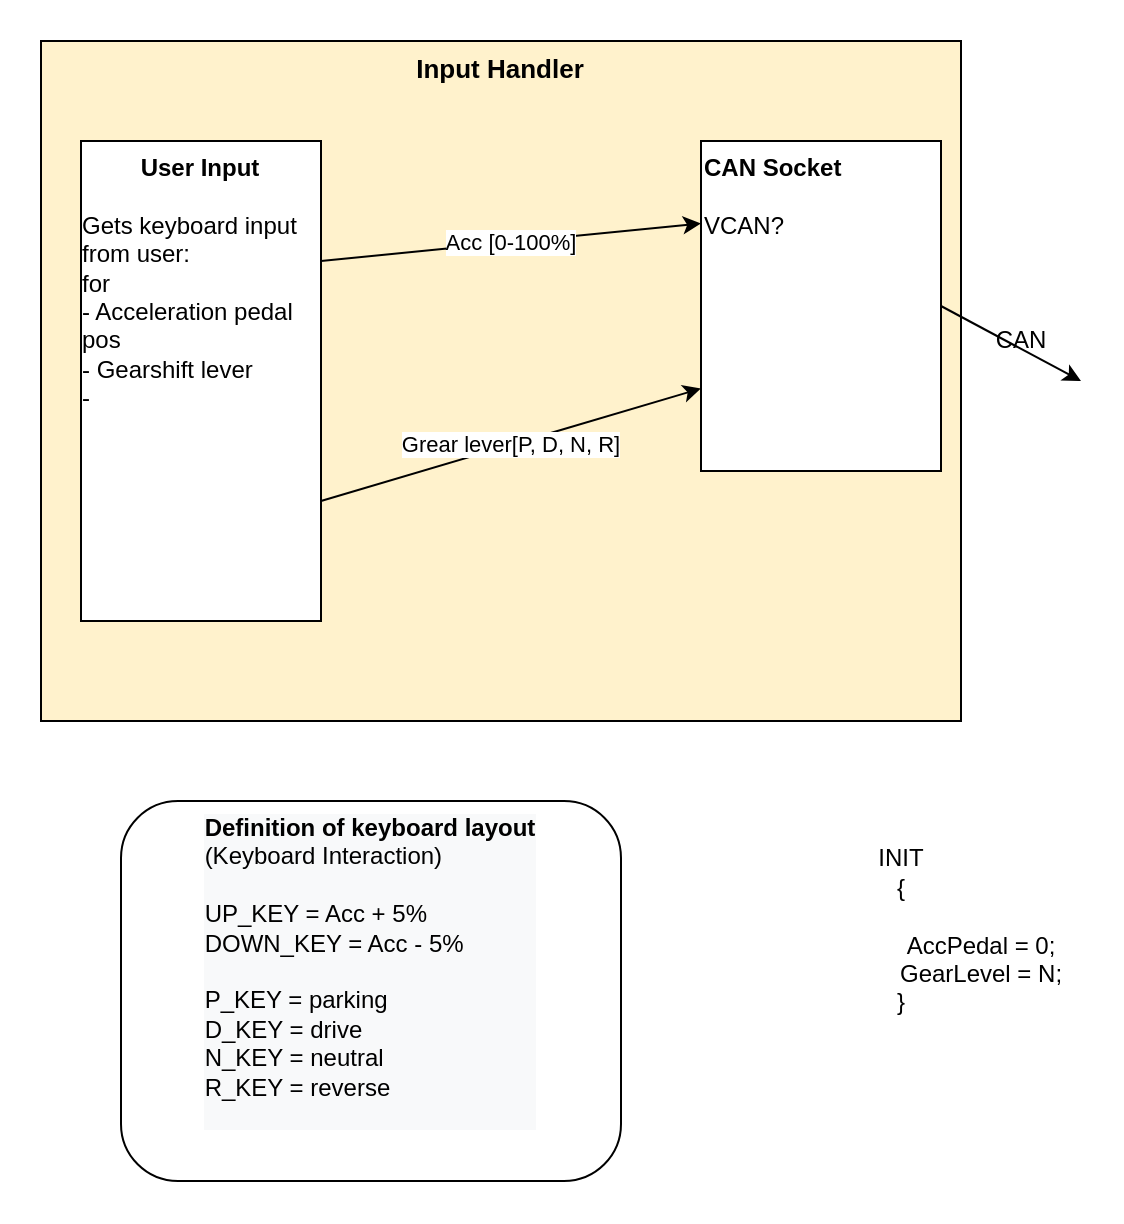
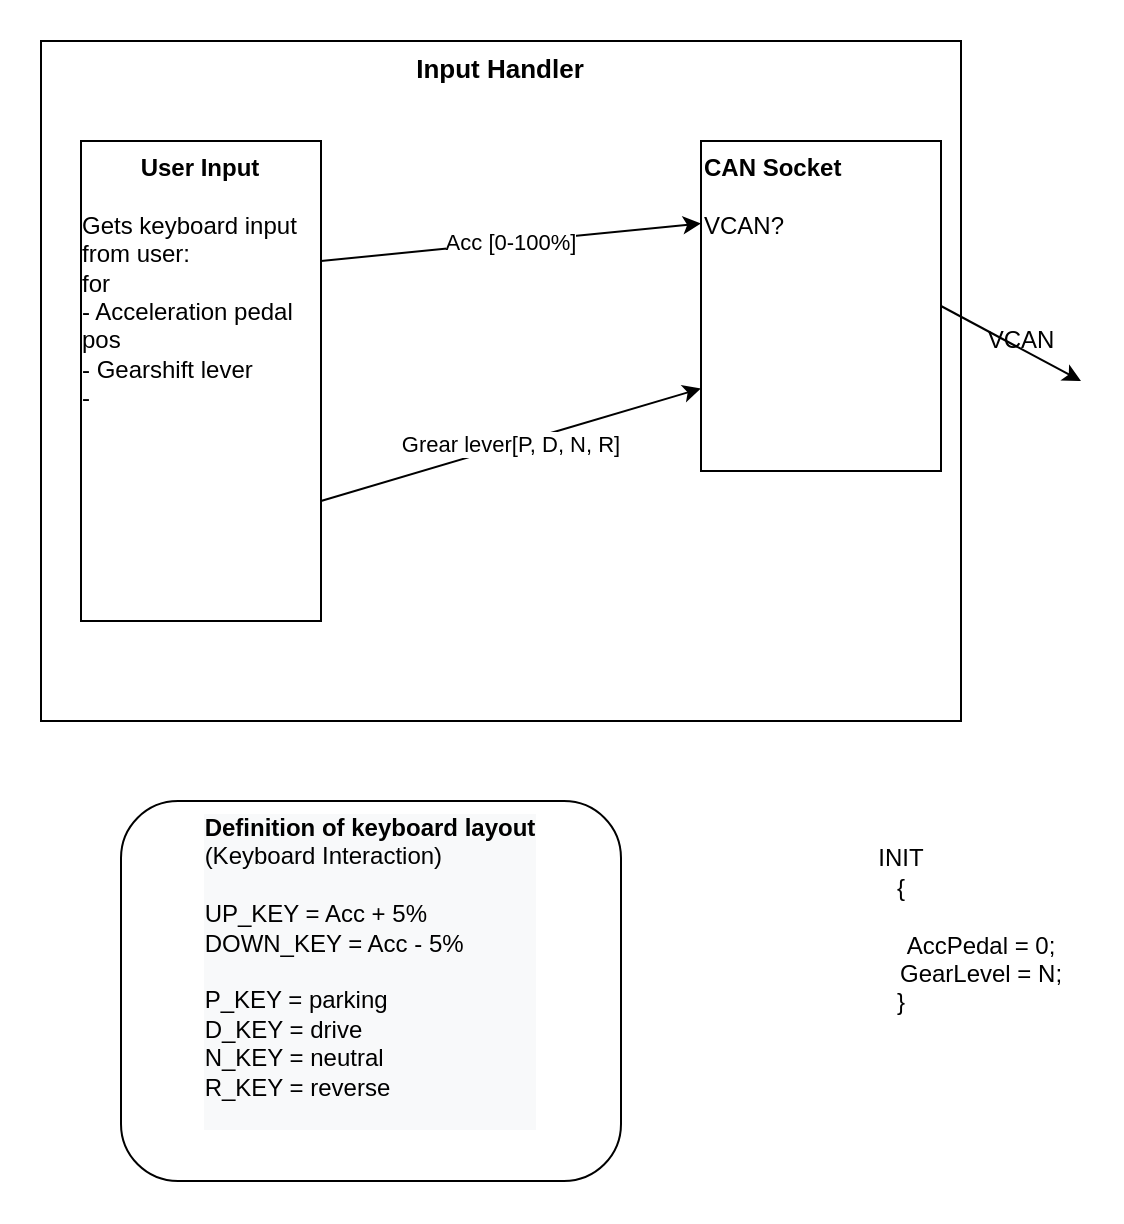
  <mxCell id="0" />
  <mxCell id="1" parent="0" />
- <mxCell id="2" value="&lt;b&gt;&lt;font style=&quot;font-size: 13px&quot;&gt;Input Handler&lt;/font&gt;&lt;/b&gt;" style="rounded=0;whiteSpace=wrap;html=1;align=center;verticalAlign=top;fillColor=#fff2cc;" parent="1" vertex="1"><mxGeometry x="20" y="20" width="460" height="340" as="geometry" /></mxCell>
+ <mxCell id="2" value="&lt;b&gt;&lt;font style=&quot;font-size: 13px&quot;&gt;Input Handler&lt;/font&gt;&lt;/b&gt;" style="rounded=0;whiteSpace=wrap;html=1;align=center;verticalAlign=top;" parent="1" vertex="1"><mxGeometry x="20" y="20" width="460" height="340" as="geometry" /></mxCell>
  <mxCell id="3" value="&lt;b&gt;User Input&lt;/b&gt;&lt;br&gt;&lt;br&gt;&lt;div style=&quot;text-align: left&quot;&gt;Gets keyboard input from user:&lt;/div&gt;&lt;div style=&quot;text-align: left&quot;&gt;for&amp;nbsp;&lt;/div&gt;&lt;div style=&quot;text-align: left&quot;&gt;- Acceleration pedal&amp;nbsp; pos&lt;/div&gt;&lt;div style=&quot;text-align: left&quot;&gt;- Gearshift lever&lt;/div&gt;&lt;div style=&quot;text-align: left&quot;&gt;-&amp;nbsp;&lt;/div&gt;&lt;div style=&quot;text-align: left&quot;&gt;&lt;br&gt;&lt;/div&gt;&lt;div style=&quot;text-align: left&quot;&gt;&lt;br&gt;&lt;/div&gt;" style="rounded=0;whiteSpace=wrap;html=1;align=center;verticalAlign=top;" parent="1" vertex="1"><mxGeometry x="40" y="70" width="120" height="240" as="geometry" /></mxCell>
  <mxCell id="4" value="&lt;b&gt;CAN Socket&lt;/b&gt;&lt;br&gt;&lt;br&gt;VCAN?" style="rounded=0;whiteSpace=wrap;html=1;align=left;verticalAlign=top;" parent="1" vertex="1"><mxGeometry x="350" y="70" width="120" height="165" as="geometry" /></mxCell>
  <mxCell id="5" value="&lt;div style=&quot;color: rgb(0 , 0 , 0) ; font-family: &amp;#34;helvetica&amp;#34; ; font-size: 12px ; font-style: normal ; letter-spacing: normal ; text-indent: 0px ; text-transform: none ; word-spacing: 0px ; background-color: rgb(248 , 249 , 250) ; text-align: left&quot;&gt;&lt;b&gt;Definition of keyboard layout&lt;/b&gt;&lt;/div&gt;&lt;div style=&quot;color: rgb(0 , 0 , 0) ; font-family: &amp;#34;helvetica&amp;#34; ; font-size: 12px ; font-style: normal ; letter-spacing: normal ; text-indent: 0px ; text-transform: none ; word-spacing: 0px ; background-color: rgb(248 , 249 , 250) ; text-align: left&quot;&gt;(Keyboard Interaction)&lt;/div&gt;&lt;div style=&quot;color: rgb(0 , 0 , 0) ; font-family: &amp;#34;helvetica&amp;#34; ; font-size: 12px ; font-style: normal ; letter-spacing: normal ; text-indent: 0px ; text-transform: none ; word-spacing: 0px ; background-color: rgb(248 , 249 , 250) ; text-align: left&quot;&gt;&lt;br&gt;&lt;/div&gt;&lt;div style=&quot;text-align: left ; color: rgb(0 , 0 , 0) ; font-family: &amp;#34;helvetica&amp;#34; ; font-size: 12px ; font-style: normal ; letter-spacing: normal ; text-indent: 0px ; text-transform: none ; word-spacing: 0px ; background-color: rgb(248 , 249 , 250)&quot;&gt;UP_KEY = Acc + 5%&lt;/div&gt;&lt;div style=&quot;text-align: left ; color: rgb(0 , 0 , 0) ; font-family: &amp;#34;helvetica&amp;#34; ; font-size: 12px ; font-style: normal ; letter-spacing: normal ; text-indent: 0px ; text-transform: none ; word-spacing: 0px ; background-color: rgb(248 , 249 , 250)&quot;&gt;DOWN_KEY = Acc - 5%&lt;/div&gt;&lt;div style=&quot;text-align: left ; color: rgb(0 , 0 , 0) ; font-family: &amp;#34;helvetica&amp;#34; ; font-size: 12px ; font-style: normal ; letter-spacing: normal ; text-indent: 0px ; text-transform: none ; word-spacing: 0px ; background-color: rgb(248 , 249 , 250)&quot;&gt;&lt;br&gt;&lt;/div&gt;&lt;div style=&quot;text-align: left ; color: rgb(0 , 0 , 0) ; font-family: &amp;#34;helvetica&amp;#34; ; font-size: 12px ; font-style: normal ; letter-spacing: normal ; text-indent: 0px ; text-transform: none ; word-spacing: 0px ; background-color: rgb(248 , 249 , 250)&quot;&gt;P_KEY = parking&lt;/div&gt;&lt;div style=&quot;text-align: left ; color: rgb(0 , 0 , 0) ; font-family: &amp;#34;helvetica&amp;#34; ; font-size: 12px ; font-style: normal ; letter-spacing: normal ; text-indent: 0px ; text-transform: none ; word-spacing: 0px ; background-color: rgb(248 , 249 , 250)&quot;&gt;D_KEY = drive&lt;/div&gt;&lt;div style=&quot;text-align: left ; color: rgb(0 , 0 , 0) ; font-family: &amp;#34;helvetica&amp;#34; ; font-size: 12px ; font-style: normal ; letter-spacing: normal ; text-indent: 0px ; text-transform: none ; word-spacing: 0px ; background-color: rgb(248 , 249 , 250)&quot;&gt;N_KEY = neutral&lt;/div&gt;&lt;div style=&quot;text-align: left ; color: rgb(0 , 0 , 0) ; font-family: &amp;#34;helvetica&amp;#34; ; font-size: 12px ; font-style: normal ; letter-spacing: normal ; text-indent: 0px ; text-transform: none ; word-spacing: 0px ; background-color: rgb(248 , 249 , 250)&quot;&gt;R_KEY = reverse&lt;/div&gt;&lt;div style=&quot;text-align: left ; color: rgb(0 , 0 , 0) ; font-family: &amp;#34;helvetica&amp;#34; ; font-size: 12px ; font-style: normal ; letter-spacing: normal ; text-indent: 0px ; text-transform: none ; word-spacing: 0px ; background-color: rgb(248 , 249 , 250)&quot;&gt;&lt;br&gt;&lt;/div&gt;" style="rounded=1;whiteSpace=wrap;html=1;align=center;verticalAlign=top;" parent="1" vertex="1"><mxGeometry x="60" y="400" width="250" height="190" as="geometry" /></mxCell>
  <mxCell id="6" value="Acc [0-100%]" style="endArrow=classic;html=1;exitX=1;exitY=0.25;exitDx=0;exitDy=0;entryX=0;entryY=0.25;entryDx=0;entryDy=0;" parent="1" source="3" target="4" edge="1"><mxGeometry width="50" height="50" relative="1" as="geometry"><mxPoint x="460" y="450" as="sourcePoint" /><mxPoint x="510" y="400" as="targetPoint" /></mxGeometry></mxCell>
  <mxCell id="7" value="Grear lever[P, D, N, R]" style="endArrow=classic;html=1;exitX=1;exitY=0.75;exitDx=0;exitDy=0;entryX=0;entryY=0.75;entryDx=0;entryDy=0;" parent="1" source="3" target="4" edge="1"><mxGeometry width="50" height="50" relative="1" as="geometry"><mxPoint x="460" y="400" as="sourcePoint" /><mxPoint x="510" y="350" as="targetPoint" /></mxGeometry></mxCell>
  <mxCell id="8" value="" style="endArrow=classic;html=1;exitX=1;exitY=0.5;exitDx=0;exitDy=0;" parent="1" source="4" edge="1"><mxGeometry width="50" height="50" relative="1" as="geometry"><mxPoint x="710" y="340" as="sourcePoint" /><mxPoint x="540" y="190" as="targetPoint" /></mxGeometry></mxCell>
- <mxCell id="9" value="CAN" style="text;html=1;align=center;verticalAlign=middle;resizable=0;points=[];autosize=1;strokeColor=none;" parent="1" vertex="1"><mxGeometry x="490" y="160" width="40" height="20" as="geometry" /></mxCell>
+ <mxCell id="9" value="VCAN" style="text;html=1;align=center;verticalAlign=middle;resizable=0;points=[];autosize=1;strokeColor=none;" parent="1" vertex="1"><mxGeometry x="490" y="160" width="40" height="20" as="geometry" /></mxCell>
  <mxCell id="10" value="INIT&lt;br&gt;{&lt;br&gt;&lt;br&gt;&lt;span style=&quot;white-space: pre&quot;&gt;&#09;&lt;/span&gt;&lt;span style=&quot;white-space: pre&quot;&gt;&#09;&lt;/span&gt;&lt;span style=&quot;white-space: pre&quot;&gt;&#09;&lt;/span&gt;AccPedal = 0;&lt;br&gt;&lt;span style=&quot;white-space: pre&quot;&gt;&#09;&lt;/span&gt;&lt;span style=&quot;white-space: pre&quot;&gt;&#09;&lt;/span&gt;&lt;span style=&quot;white-space: pre&quot;&gt;&#09;&lt;/span&gt;GearLevel = N;&lt;br&gt;}" style="text;html=1;align=center;verticalAlign=middle;resizable=0;points=[];autosize=1;strokeColor=none;" parent="1" vertex="1"><mxGeometry x="360" y="420" width="180" height="90" as="geometry" /></mxCell>
